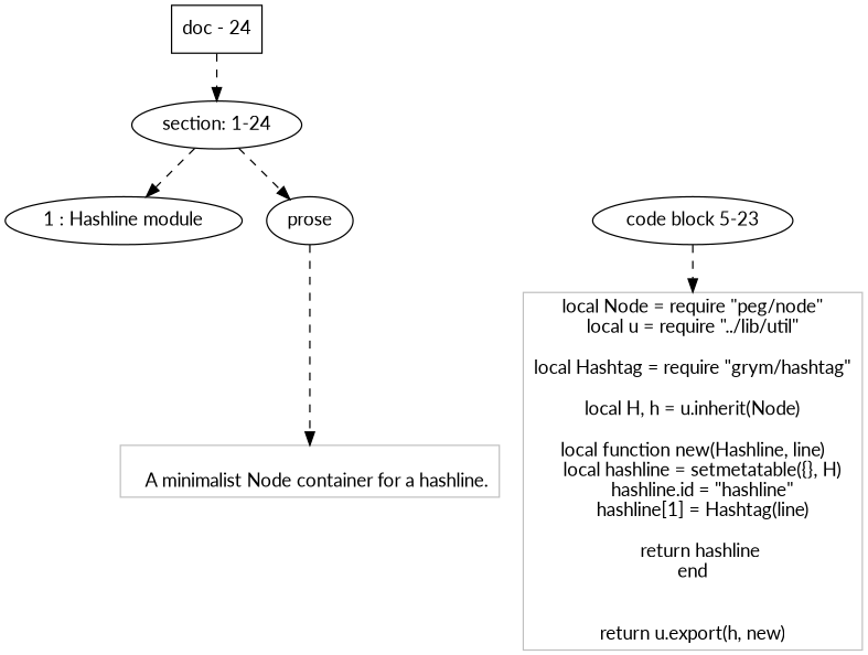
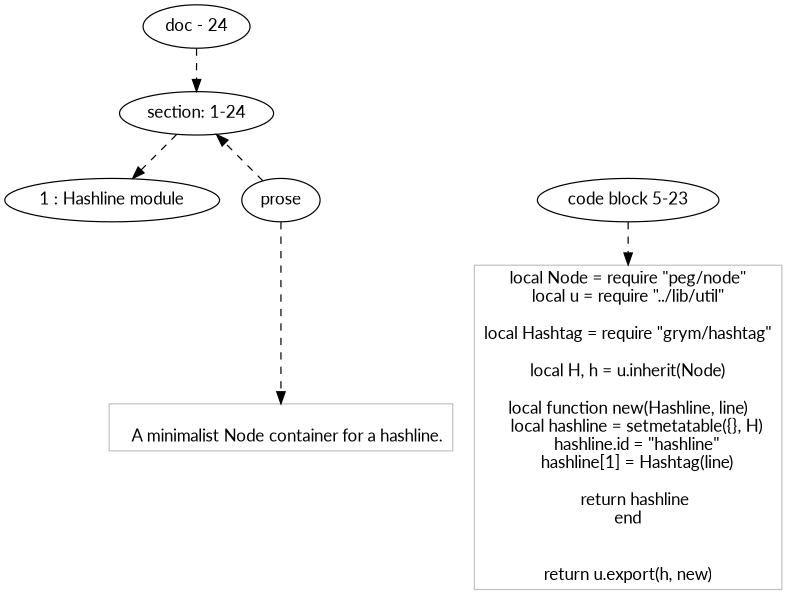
  digraph {
    fontname=Lato
    node [fontname=Lato]
    edge [fontname=Lato style=dashed]
    n1 [label="section: 1-24"]
    n2 [label="1 : Hashline module"]
    n3 [label=prose]
    n4 [label="code block 5-23"]
    n5 [color=Gray label="\n   A minimalist Node container for a hashline.\n" shape=rectangle]
    n6 [color=Gray label="local Node = require \"peg/node\"\nlocal u = require \"../lib/util\"\n\nlocal Hashtag = require \"grym/hashtag\"\n\nlocal H, h = u.inherit(Node)\n\nlocal function new(Hashline, line)\n    local hashline = setmetatable({}, H)\n    hashline.id = \"hashline\"\n    hashline[1] = Hashtag(line)\n\n    return hashline \nend\n\n\nreturn u.export(h, new)" shape=rectangle]
-   n7 [label="doc - 24" shape=box]
+   n7 [label="doc - 24"]
    subgraph sub_1 {
      rank=same
      n1
    }
    subgraph sub_2 {
      rank=same
      n2
      n3
      n4
    }
    n1 -> n2
-   n1 -> n3
+   n3 -> n1
    n3 -> n5
    n4 -> n6
    n7 -> n1
  }
